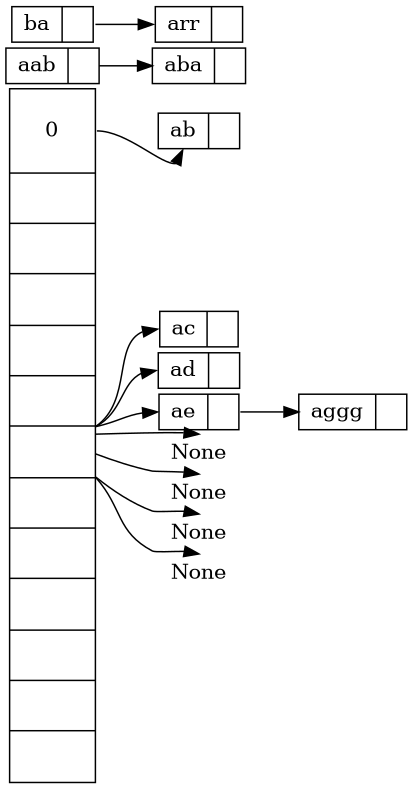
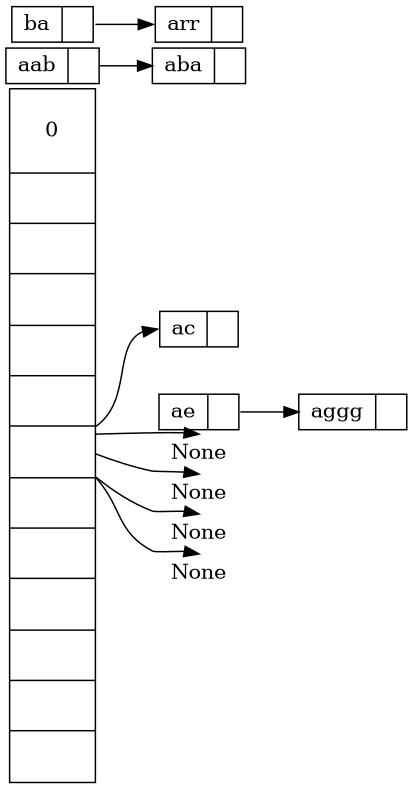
  digraph {
    nodesep=.05
    rankdir=LR
    node [shape=record]
    edge [headport=n tailport=p]
    n1 [height=6.5 label="<f0> 0|\n<f1> 1|\n<f2> 2|\n<f3> 3|\n<f4> 4|\n<f5> 5|\n<f6> 6|\n<f7> 7|\n<f8> 8|\n<f9> 9|\n<f10> 10|\n<f11> 11|\n<f12> 12" width=.8]
-   n2 [height=.1 label="{<n> ab| <p> }" width=.1]
    n3 [height=.1 label="{<n> ac| <p> }" width=.1]
-   n4 [height=.1 label="{<n> ad| <p> }" width=.1]
    n5 [height=.1 label="{<n> ae| <p> }" width=.1]
    n6 [height=.1 label=None shape=plaintext width=0.5]
    n7 [height=.1 label=None shape=plaintext width=0.5]
    n8 [height=.1 label=None shape=plaintext width=0.5]
    n9 [height=.1 label=None shape=plaintext width=0.5]
    n10 [height=.1 label="{<n> aggg| <p> }" width=.1]
    n11 [height=.1 label="{<n> aab| <p> }" width=.1]
    n12 [height=.1 label="{<n> aba| <p> }" width=.1]
    n13 [height=.1 label="{<n> ba| <p> }" width=.1]
    n14 [height=.1 label="{<n> arr| <p> }" width=.1]
-   n1 -> n2 [tailport=f0]
    n1 -> n3 [tailport=f1]
-   n1 -> n4 [tailport=f2]
-   n1 -> n5 [tailport=f3]
    n1 -> n6 [tailport=f5]
    n1 -> n7 [tailport=f7]
    n1 -> n8 [tailport=f10]
    n1 -> n9 [tailport=f11]
    n5 -> n10
    n11 -> n12
    n13 -> n14
  }
